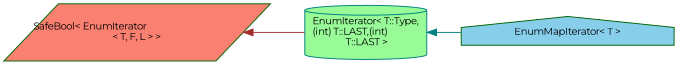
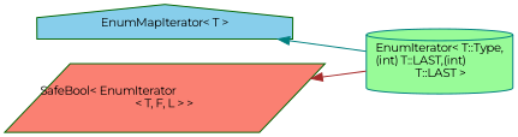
  digraph {
    fontname=Montserrat
    rankdir=LR
    node [color=darkgreen fontname=Montserrat fontsize=10 style=filled]
    edge [dir=back fontname=Montserrat fontsize=10 labelfontname=Helvetica labelfontsize=10 style=solid]
    n1 [fillcolor=skyblue fontcolor=black height=0.2 label="EnumMapIterator\< T \>" shape=house width=0.4]
    n2 [color=teal fillcolor=palegreen height=0.2 label="EnumIterator\< T::Type,\l(int) T::LAST,(int)\l T::LAST \>" shape=cylinder width=0.4]
    n3 [fillcolor=salmon height=0.2 label="SafeBool\< EnumIterator\l\< T, F, L \> \>" shape=parallelogram width=0.4]
-   n2 -> n1 [color=teal]
+   n1 -> n2 [color=teal]
    n3 -> n2 [color=brown]
  }
